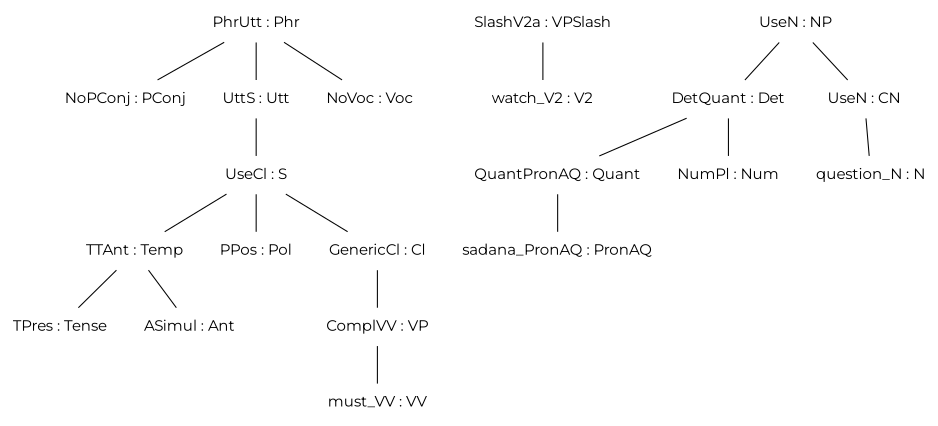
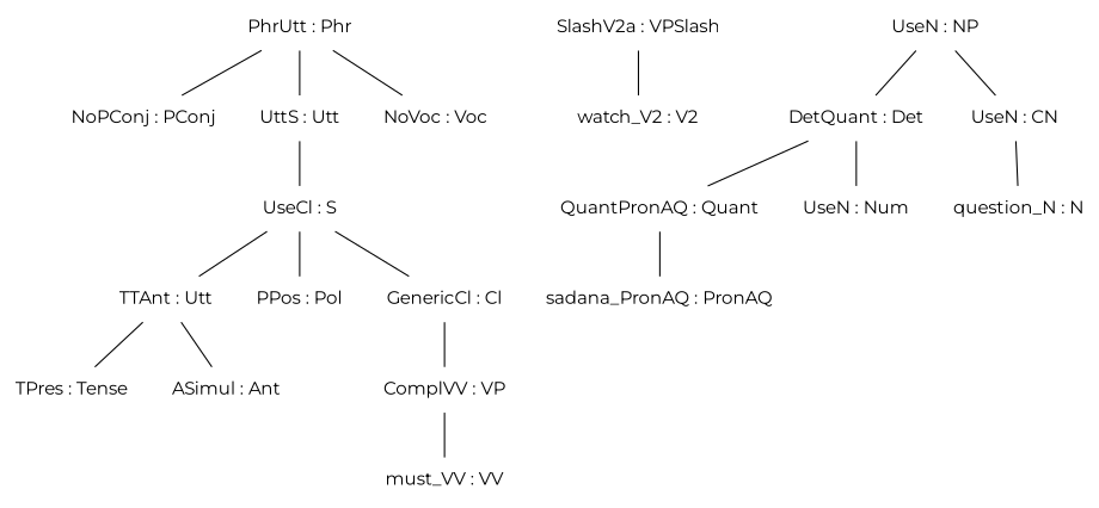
  graph {
    fontname=Montserrat
    node [fontname=Montserrat shape=plaintext style=solid]
    edge [fontname=Montserrat style=solid]
    n1 [label="PhrUtt : Phr"]
    n2 [label="NoPConj : PConj"]
    n3 [label="UttS : Utt"]
    n4 [label="NoVoc : Voc"]
    n5 [label="UseCl : S"]
-   n6 [label="TTAnt : Temp"]
+   n6 [label="TTAnt : Utt"]
    n7 [label="PPos : Pol"]
    n8 [label="GenericCl : Cl"]
    n9 [label="TPres : Tense"]
    n10 [label="ASimul : Ant"]
    n11 [label="ComplVV : VP"]
    n12 [label="must_VV : VV"]
    n13 [label="SlashV2a : VPSlash"]
    n14 [label="watch_V2 : V2"]
    n15 [label="UseN : NP"]
    n16 [label="DetQuant : Det"]
    n17 [label="UseN : CN"]
    n18 [label="QuantPronAQ : Quant"]
-   n19 [label="NumPl : Num"]
+   n19 [label="UseN : Num"]
    n20 [label="question_N : N"]
    n21 [label="sadana_PronAQ : PronAQ"]
    n1 -- n2
    n1 -- n3
    n1 -- n4
    n3 -- n5
    n5 -- n6
    n5 -- n7
    n5 -- n8
    n6 -- n9
    n6 -- n10
    n8 -- n11
    n11 -- n12
    n13 -- n14
    n15 -- n16
    n15 -- n17
    n16 -- n18
    n16 -- n19
    n17 -- n20
    n18 -- n21
  }
